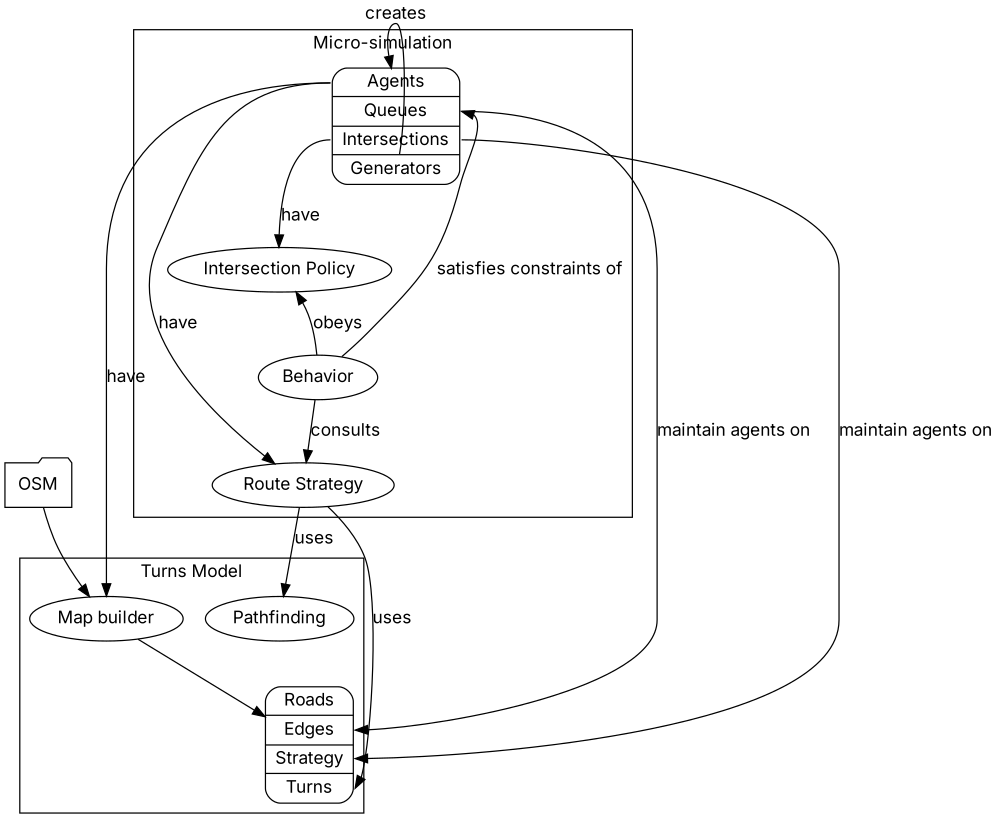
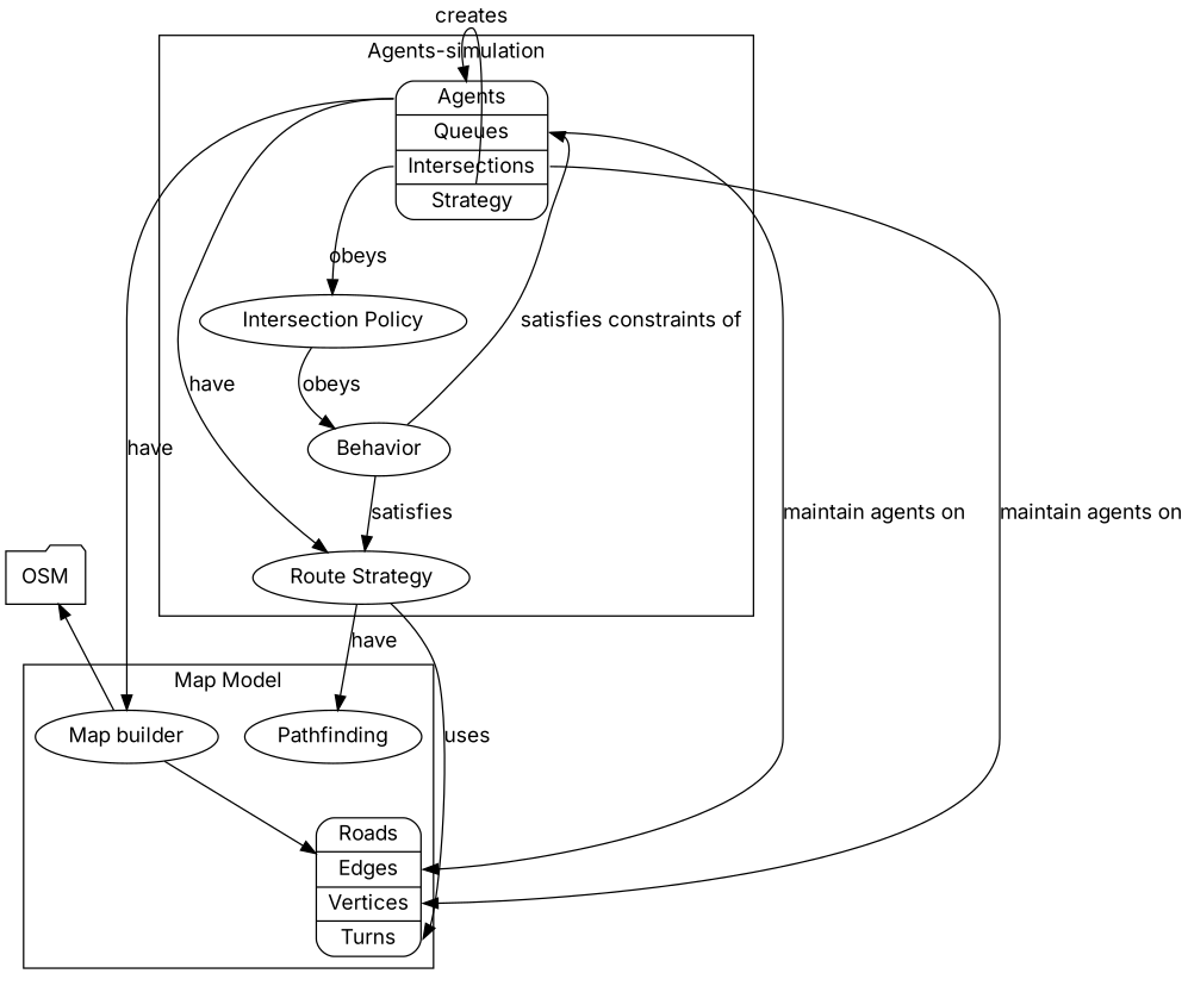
  digraph {
    fontname=Inter
    node [fontname=Inter shape=ellipse]
    edge [fontname=Inter]
-   n1 [label="{<r> Roads                   | <e> Edges                   | <v> Strategy                | <t> Turns}" shape=Mrecord]
+   n1 [label="{<r> Roads                   | <e> Edges                   | <v> Vertices                | <t> Turns}" shape=Mrecord]
    Pathfinding
    n3 [label="Map builder"]
-   n4 [label="{<a> Agents                | <q> Queues                | <i> Intersections                | <g> Generators}" shape=Mrecord]
+   n4 [label="{<a> Agents                | <q> Queues                | <i> Intersections                | <g> Strategy}" shape=Mrecord]
    Behavior
    n6 [label="Route Strategy"]
    n7 [label="Intersection Policy"]
    OSM [shape=folder]
    subgraph cluster_1 {
-     label="Turns Model"
+     label="Map Model"
      n1
      Pathfinding
      n3
    }
    subgraph cluster_2 {
-     label="Micro-simulation"
+     label="Agents-simulation"
      n4
      Behavior
      n6
      n7
    }
    n3 -> n1
    n4 -> n1 [headport=e label="maintain agents on" tailport=q]
    n4 -> n1 [headport=v label="maintain agents on" tailport=i]
    n4 -> n3 [label=have tailport=a]
    n4 -> n4 [headport=a label=creates tailport=g]
    n4 -> n6 [label=have tailport=a]
-   n4 -> n7 [label=have tailport=i]
+   n4 -> n7 [label=obeys tailport=i]
    Behavior -> n4 [headport=q label="satisfies constraints of"]
-   Behavior -> n6 [label=consults]
-   Behavior -> n7 [label=obeys]
+   Behavior -> n6 [label=satisfies]
+   n7 -> Behavior [label=obeys]
    n6 -> n1 [headport=t label=uses]
-   n6 -> Pathfinding [label=uses]
-   OSM -> n3
+   n6 -> Pathfinding [label=have]
+   n3 -> OSM
  }
